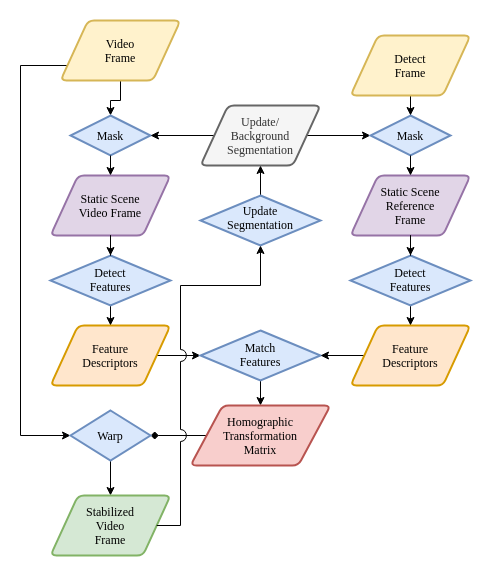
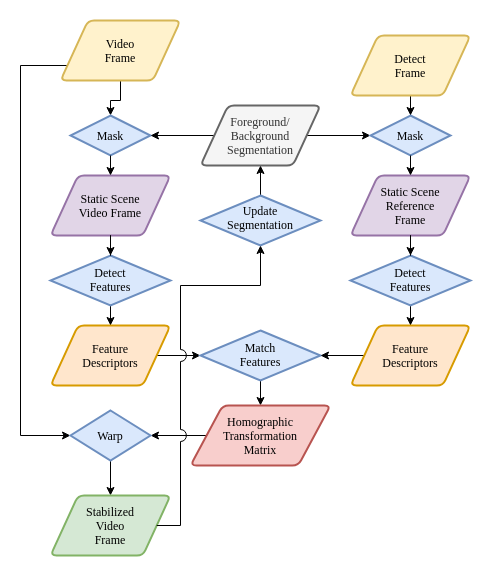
  <mxCell id="0" />
  <mxCell id="1" parent="0" />
  <mxCell id="2" value="" style="edgeStyle=orthogonalEdgeStyle;rounded=0;orthogonalLoop=1;jettySize=auto;fontFamily=Times New Roman;fontSize=12;" edge="1" parent="1" source="4" target="5"><mxGeometry relative="1" as="geometry" /></mxCell>
  <mxCell id="3" value="" style="edgeStyle=orthogonalEdgeStyle;rounded=0;orthogonalLoop=1;jettySize=auto;exitX=0;exitY=0.5;exitDx=0;exitDy=0;entryX=0;entryY=0.5;entryDx=0;entryDy=0;entryPerimeter=0;fontFamily=Times New Roman;fontSize=12;" edge="1" parent="1" source="4" target="19"><mxGeometry relative="1" as="geometry"><Array as="points"><mxPoint x="20" y="65" /><mxPoint x="20" y="435" /></Array></mxGeometry></mxCell>
  <mxCell id="4" value="Video&#10;Frame" style="shape=parallelogram;strokeWidth=2;perimeter=parallelogramPerimeter;rounded=1;arcSize=12;size=0.23;fillColor=#fff2cc;strokeColor=#d6b656;fontFamily=Times New Roman;fontSize=12;" vertex="1" parent="1"><mxGeometry x="60" y="20" width="120" height="60" as="geometry" /></mxCell>
  <mxCell id="5" value="Mask" style="strokeWidth=2;shape=mxgraph.flowchart.decision;fillColor=#dae8fc;strokeColor=#6c8ebf;fontFamily=Times New Roman;fontSize=12;" vertex="1" parent="1"><mxGeometry x="70" y="115" width="80" height="40" as="geometry" /></mxCell>
  <mxCell id="6" value="" style="edgeStyle=orthogonalEdgeStyle;rounded=0;orthogonalLoop=1;jettySize=auto;fontFamily=Times New Roman;fontSize=12;" edge="1" parent="1" source="8" target="5"><mxGeometry relative="1" as="geometry" /></mxCell>
  <mxCell id="7" value="" style="edgeStyle=orthogonalEdgeStyle;rounded=0;orthogonalLoop=1;jettySize=auto;fontFamily=Times New Roman;fontSize=12;" edge="1" parent="1" source="8" target="26"><mxGeometry relative="1" as="geometry" /></mxCell>
- <mxCell id="8" value="Update/&#10;Background&#10;Segmentation" style="shape=parallelogram;strokeWidth=2;perimeter=parallelogramPerimeter;rounded=1;arcSize=12;size=0.23;fillColor=#f5f5f5;strokeColor=#666666;fontColor=#333333;fontFamily=Times New Roman;fontSize=12;" vertex="1" parent="1"><mxGeometry x="200" y="105" width="120" height="60" as="geometry" /></mxCell>
+ <mxCell id="8" value="Foreground/&#10;Background&#10;Segmentation" style="shape=parallelogram;strokeWidth=2;perimeter=parallelogramPerimeter;rounded=1;arcSize=12;size=0.23;fillColor=#f5f5f5;strokeColor=#666666;fontColor=#333333;fontFamily=Times New Roman;fontSize=12;" vertex="1" parent="1"><mxGeometry x="200" y="105" width="120" height="60" as="geometry" /></mxCell>
  <mxCell id="9" value="" style="edgeStyle=orthogonalEdgeStyle;rounded=0;orthogonalLoop=1;jettySize=auto;fontFamily=Times New Roman;fontSize=12;" edge="1" parent="1" source="22" target="13"><mxGeometry relative="1" as="geometry" /></mxCell>
  <mxCell id="10" value="Static Scene&#10;Video Frame" style="shape=parallelogram;strokeWidth=2;perimeter=parallelogramPerimeter;rounded=1;arcSize=12;size=0.23;fillColor=#e1d5e7;strokeColor=#9673a6;fontFamily=Times New Roman;fontSize=12;" vertex="1" parent="1"><mxGeometry y="175" width="120" height="60" as="geometry" x="50" /></mxCell>
  <mxCell id="11" value="" style="endArrow=classic;entryX=0.5;entryY=0;entryDx=0;entryDy=0;exitX=0.5;exitY=1;exitDx=0;exitDy=0;fontFamily=Times New Roman;fontSize=12;" edge="1" parent="1" source="5" target="10"><mxGeometry width="50" height="50" relative="1" as="geometry"><mxPoint x="110" y="155" as="sourcePoint" /><mxPoint x="110" y="325" as="targetPoint" /></mxGeometry></mxCell>
  <mxCell id="12" value="" style="edgeStyle=orthogonalEdgeStyle;rounded=0;orthogonalLoop=1;jettySize=auto;fontFamily=Times New Roman;fontSize=12;" edge="1" parent="1" source="13" target="15"><mxGeometry relative="1" as="geometry" /></mxCell>
  <mxCell id="13" value="Feature&#10;Descriptors" style="shape=parallelogram;strokeWidth=2;perimeter=parallelogramPerimeter;rounded=1;arcSize=12;size=0.23;fillColor=#ffe6cc;strokeColor=#d79b00;fontFamily=Times New Roman;fontSize=12;" vertex="1" parent="1"><mxGeometry y="325" width="120" height="60" as="geometry" x="50" /></mxCell>
  <mxCell id="14" value="" style="edgeStyle=orthogonalEdgeStyle;rounded=0;orthogonalLoop=1;jettySize=auto;fontFamily=Times New Roman;fontSize=12;" edge="1" parent="1" source="15" target="17"><mxGeometry relative="1" as="geometry" /></mxCell>
  <mxCell id="15" value="Match&#10;Features" style="rhombus;strokeWidth=2;shape=mxgraph.flowchart.decision;fillColor=#dae8fc;strokeColor=#6c8ebf;spacingTop=-2;fontFamily=Times New Roman;fontSize=12;" vertex="1" parent="1"><mxGeometry x="200" y="330" width="120" height="50" as="geometry" /></mxCell>
- <mxCell id="16" value="" style="edgeStyle=orthogonalEdgeStyle;rounded=0;orthogonalLoop=1;jettySize=auto;fontFamily=Times New Roman;fontSize=12;endArrow=diamond;" edge="1" parent="1" source="17" target="19"><mxGeometry relative="1" as="geometry" /></mxCell>
+ <mxCell id="16" value="" style="edgeStyle=orthogonalEdgeStyle;rounded=0;orthogonalLoop=1;jettySize=auto;fontFamily=Times New Roman;fontSize=12;" edge="1" parent="1" source="17" target="19"><mxGeometry relative="1" as="geometry" /></mxCell>
  <mxCell id="17" value="Homographic&#10;Transformation&#10;Matrix" style="shape=parallelogram;strokeWidth=2;perimeter=parallelogramPerimeter;rounded=1;arcSize=12;size=0.23;shadow=0;sketch=0;fillColor=#f8cecc;strokeColor=#b85450;fontFamily=Times New Roman;fontSize=12;" vertex="1" parent="1"><mxGeometry x="190" y="405" width="140" height="60" as="geometry" /></mxCell>
  <mxCell id="18" value="" style="edgeStyle=orthogonalEdgeStyle;rounded=0;orthogonalLoop=1;jettySize=auto;fontFamily=Times New Roman;fontSize=12;" edge="1" parent="1" source="19" target="21"><mxGeometry relative="1" as="geometry" /></mxCell>
  <mxCell id="19" value="Warp" style="rhombus;strokeWidth=2;shape=mxgraph.flowchart.decision;fillColor=#dae8fc;strokeColor=#6c8ebf;fontFamily=Times New Roman;fontSize=12;" vertex="1" parent="1"><mxGeometry x="70" y="410" width="80" height="50" as="geometry" /></mxCell>
  <mxCell id="20" value="" style="edgeStyle=orthogonalEdgeStyle;rounded=0;orthogonalLoop=1;jettySize=auto;exitX=0.5;exitY=0;exitDx=0;exitDy=0;entryX=0.5;entryY=1;entryDx=0;entryDy=0;jumpStyle=arc;jumpSize=12;fontFamily=Times New Roman;exitPerimeter=0;fontSize=12;" edge="1" parent="1" source="34" target="8"><mxGeometry relative="1" as="geometry"><Array as="points"><mxPoint x="260" y="185" /><mxPoint x="260" y="185" /></Array></mxGeometry></mxCell>
  <mxCell id="21" value="Stabilized&#10;Video&#10;Frame" style="shape=parallelogram;strokeWidth=2;perimeter=parallelogramPerimeter;rounded=1;arcSize=12;size=0.23;fontStyle=0;fillColor=#d5e8d4;strokeColor=#82b366;fontFamily=Times New Roman;fontSize=12;" vertex="1" parent="1"><mxGeometry y="495" width="120" height="60" as="geometry" x="50" /></mxCell>
  <mxCell id="22" value="Detect&#10;Features" style="strokeWidth=2;shape=mxgraph.flowchart.decision;fillColor=#dae8fc;strokeColor=#6c8ebf;labelBackgroundColor=none;labelBorderColor=none;fontFamily=Times New Roman;spacingTop=-2;fontSize=12;" vertex="1" parent="1"><mxGeometry y="255" width="120" height="50" as="geometry" x="50" /></mxCell>
  <mxCell id="23" value="" style="edgeStyle=orthogonalEdgeStyle;rounded=0;orthogonalLoop=1;jettySize=auto;fontFamily=Times New Roman;fontSize=12;" edge="1" parent="1" source="10" target="22"><mxGeometry relative="1" as="geometry"><mxPoint x="110" y="235" as="sourcePoint" /><mxPoint x="110" y="345" as="targetPoint" /></mxGeometry></mxCell>
  <mxCell id="24" value="" style="edgeStyle=orthogonalEdgeStyle;rounded=0;orthogonalLoop=1;jettySize=auto;fontFamily=Times New Roman;fontSize=12;" edge="1" parent="1" source="25" target="26"><mxGeometry relative="1" as="geometry" /></mxCell>
  <mxCell id="25" value="Detect&#10;Frame" style="shape=parallelogram;strokeWidth=2;perimeter=parallelogramPerimeter;rounded=1;arcSize=12;size=0.23;fillColor=#fff2cc;strokeColor=#d6b656;fontFamily=Times New Roman;fontSize=12;" vertex="1" parent="1"><mxGeometry x="350" y="35" width="120" height="60" as="geometry" /></mxCell>
  <mxCell id="26" value="Mask" style="strokeWidth=2;shape=mxgraph.flowchart.decision;fillColor=#dae8fc;strokeColor=#6c8ebf;fontFamily=Times New Roman;fontSize=12;" vertex="1" parent="1"><mxGeometry x="370" y="115" width="80" height="40" as="geometry" /></mxCell>
  <mxCell id="27" value="" style="edgeStyle=orthogonalEdgeStyle;rounded=0;orthogonalLoop=1;jettySize=auto;fontFamily=Times New Roman;fontSize=12;" edge="1" parent="1" source="32" target="31"><mxGeometry relative="1" as="geometry" /></mxCell>
  <mxCell id="28" value="Static Scene&#10;Reference&#10;Frame" style="shape=parallelogram;strokeWidth=2;perimeter=parallelogramPerimeter;rounded=1;arcSize=12;size=0.23;fillColor=#e1d5e7;strokeColor=#9673a6;fontFamily=Times New Roman;fontSize=12;" vertex="1" parent="1"><mxGeometry x="350" y="175" width="120" height="60" as="geometry" /></mxCell>
  <mxCell id="29" value="" style="endArrow=classic;entryX=0.5;entryY=0;entryDx=0;entryDy=0;exitX=0.5;exitY=1;exitDx=0;exitDy=0;fontFamily=Times New Roman;fontSize=12;" edge="1" parent="1" source="26" target="28"><mxGeometry width="50" height="50" relative="1" as="geometry"><mxPoint x="410" y="155" as="sourcePoint" /><mxPoint x="410" y="325" as="targetPoint" /></mxGeometry></mxCell>
  <mxCell id="30" value="" style="edgeStyle=orthogonalEdgeStyle;rounded=0;orthogonalLoop=1;jettySize=auto;fontFamily=Times New Roman;fontSize=12;" edge="1" parent="1" source="31" target="15"><mxGeometry relative="1" as="geometry" /></mxCell>
  <mxCell id="31" value="Feature&#10;Descriptors" style="shape=parallelogram;strokeWidth=2;perimeter=parallelogramPerimeter;rounded=1;arcSize=12;size=0.23;fillColor=#ffe6cc;strokeColor=#d79b00;fontFamily=Times New Roman;fontSize=12;" vertex="1" parent="1"><mxGeometry x="350" y="325" width="120" height="60" as="geometry" /></mxCell>
  <mxCell id="32" value="Detect&#10;Features" style="strokeWidth=2;shape=mxgraph.flowchart.decision;spacing=0;spacingTop=-2;fillColor=#dae8fc;strokeColor=#6c8ebf;labelBackgroundColor=none;fontFamily=Times New Roman;fontSize=12;" vertex="1" parent="1"><mxGeometry x="350" y="255" width="120" height="50" as="geometry" /></mxCell>
  <mxCell id="33" value="" style="edgeStyle=orthogonalEdgeStyle;rounded=0;orthogonalLoop=1;jettySize=auto;fontFamily=Times New Roman;fontSize=12;" edge="1" parent="1" source="28" target="32"><mxGeometry relative="1" as="geometry"><mxPoint x="410" y="235" as="sourcePoint" /><mxPoint x="410" y="345" as="targetPoint" /></mxGeometry></mxCell>
  <mxCell id="34" value="Update&#10;Segmentation" style="strokeWidth=2;shape=mxgraph.flowchart.decision;rounded=1;shadow=0;labelBackgroundColor=none;sketch=0;fontFamily=Times New Roman;fillColor=#dae8fc;strokeColor=#6c8ebf;spacingTop=-6;fontSize=12;" vertex="1" parent="1"><mxGeometry x="200" y="195" width="120" height="50" as="geometry" /></mxCell>
  <mxCell id="35" value="" style="edgeStyle=orthogonalEdgeStyle;rounded=0;orthogonalLoop=1;jettySize=auto;exitX=1;exitY=0.5;exitDx=0;exitDy=0;entryX=0.5;entryY=1;entryDx=0;entryDy=0;jumpStyle=arc;jumpSize=12;fontFamily=Times New Roman;fontSize=12;" edge="1" parent="1" source="21" target="34"><mxGeometry relative="1" as="geometry"><mxPoint x="156.2" y="525" as="sourcePoint" /><mxPoint x="260" y="165" as="targetPoint" /><Array as="points"><mxPoint x="180" y="525" /><mxPoint x="180" y="285" /><mxPoint x="260" y="285" /></Array></mxGeometry></mxCell>
